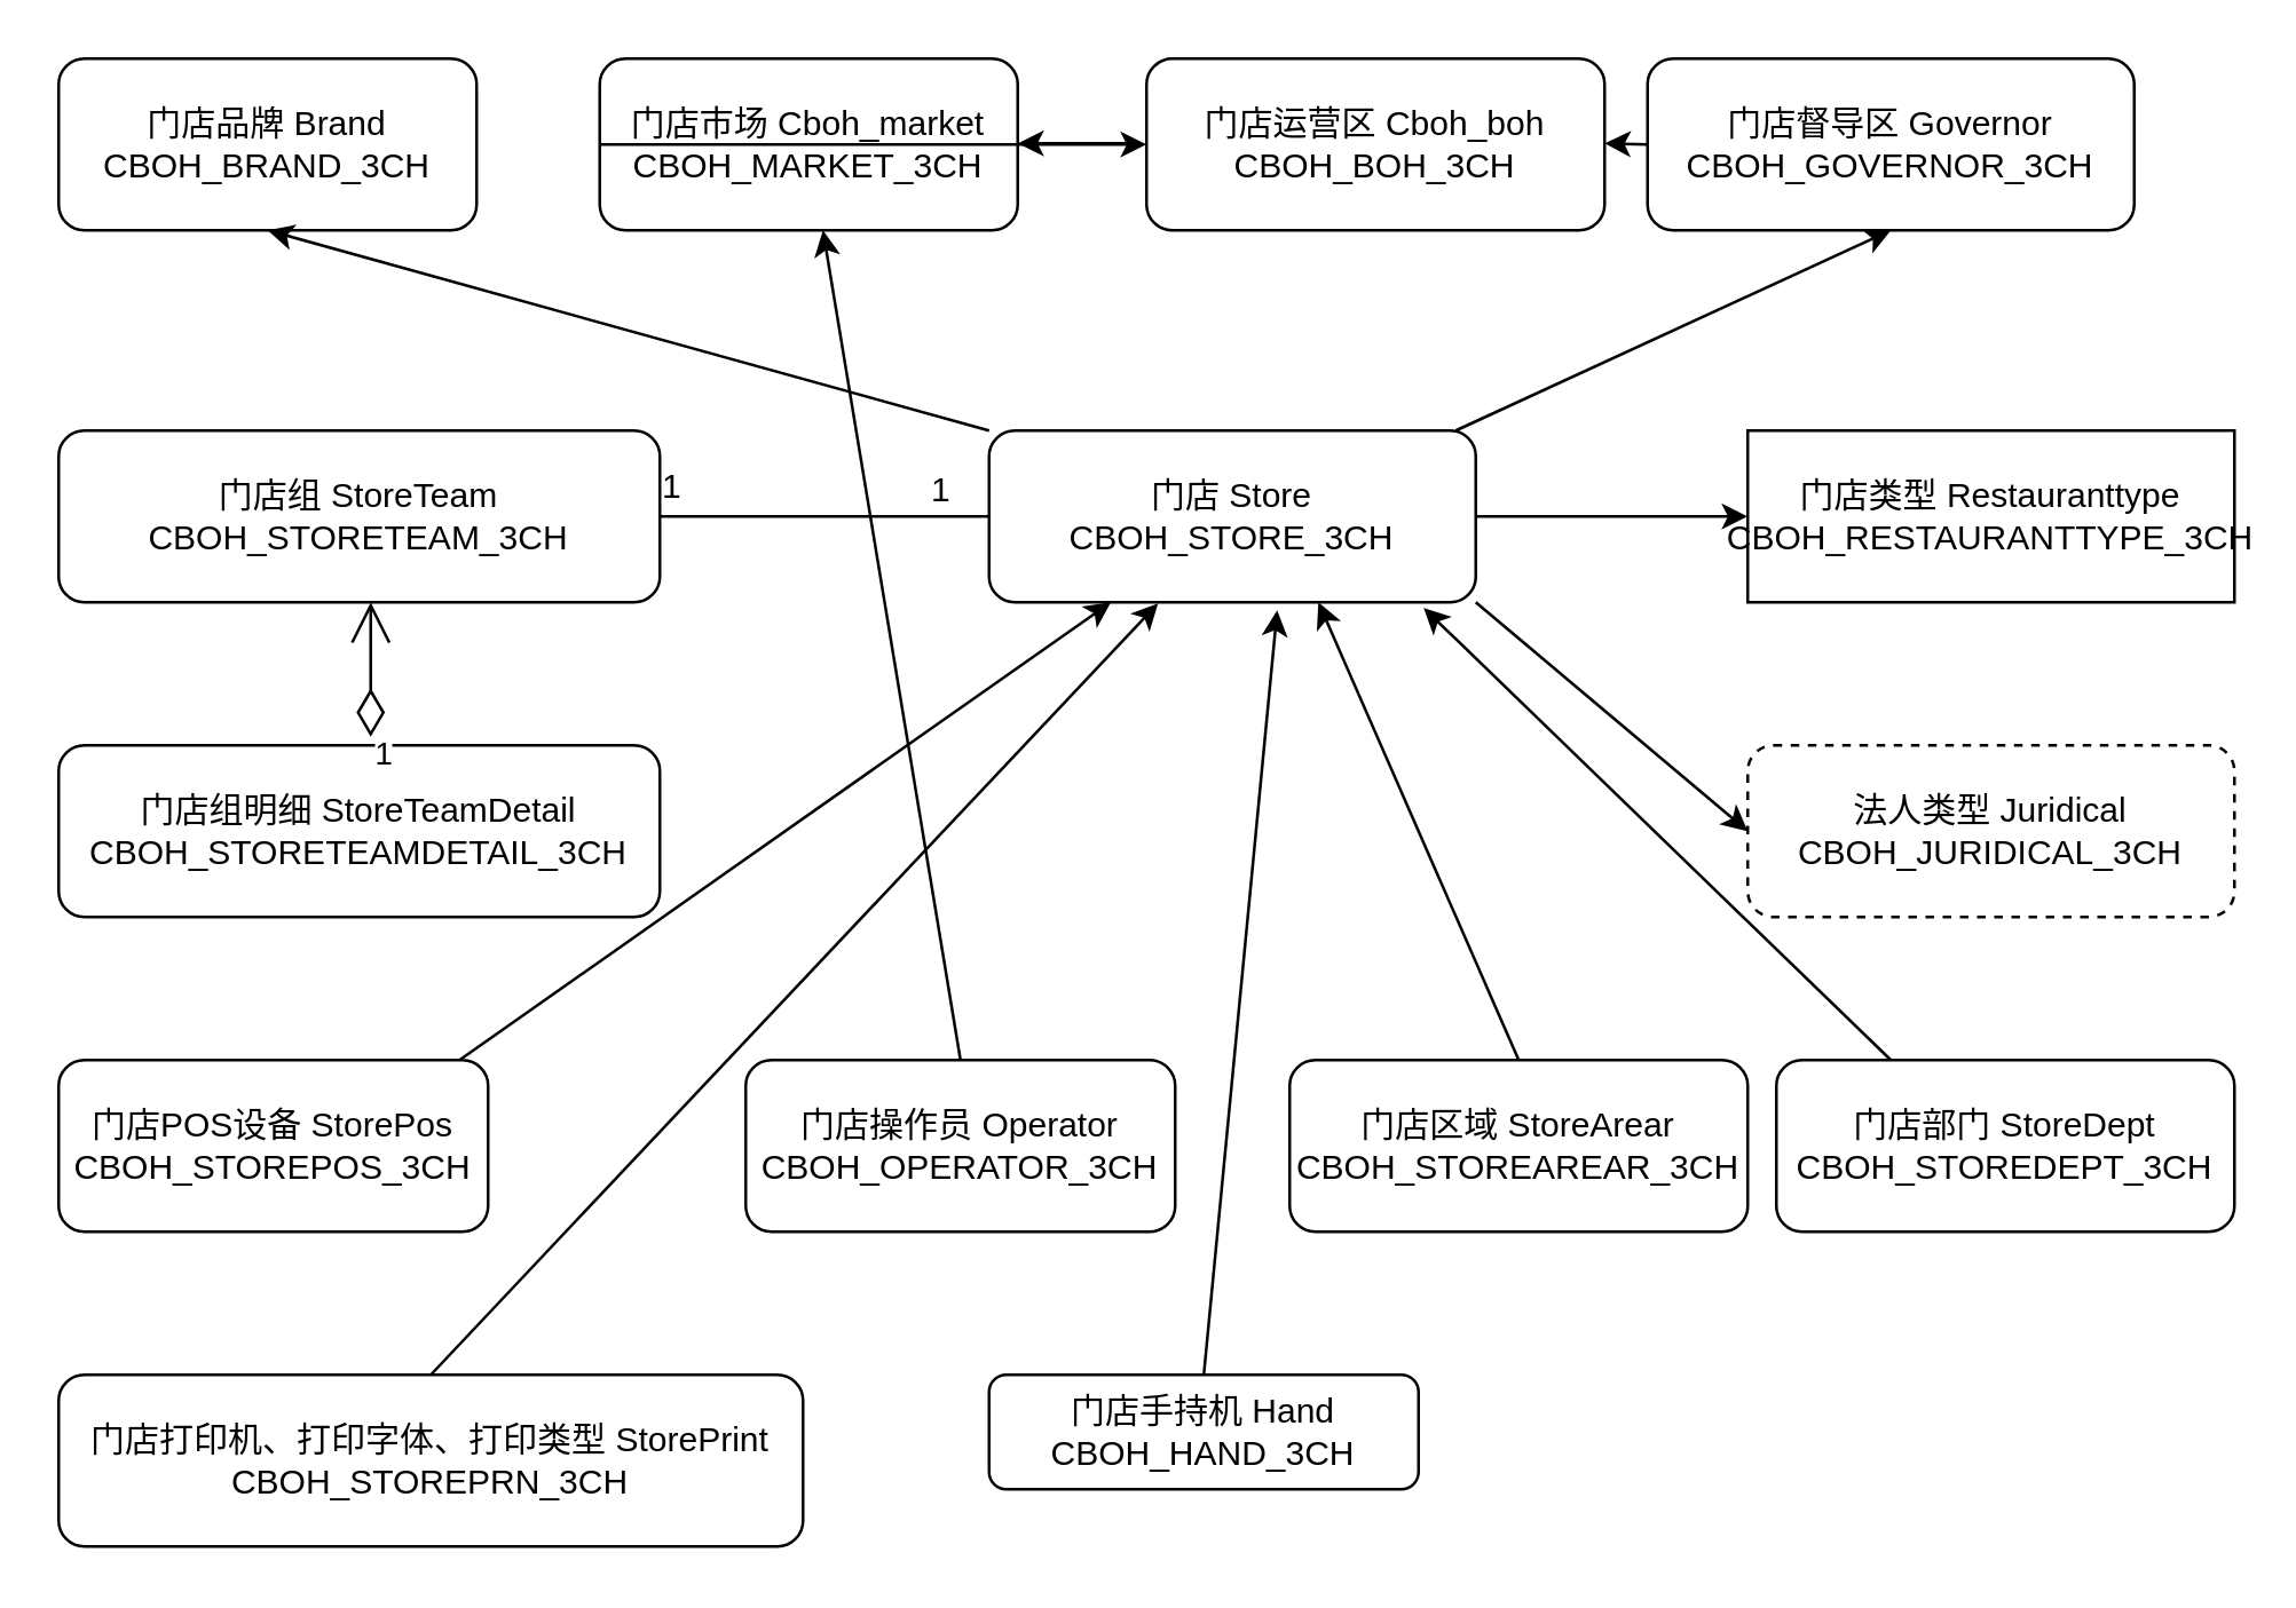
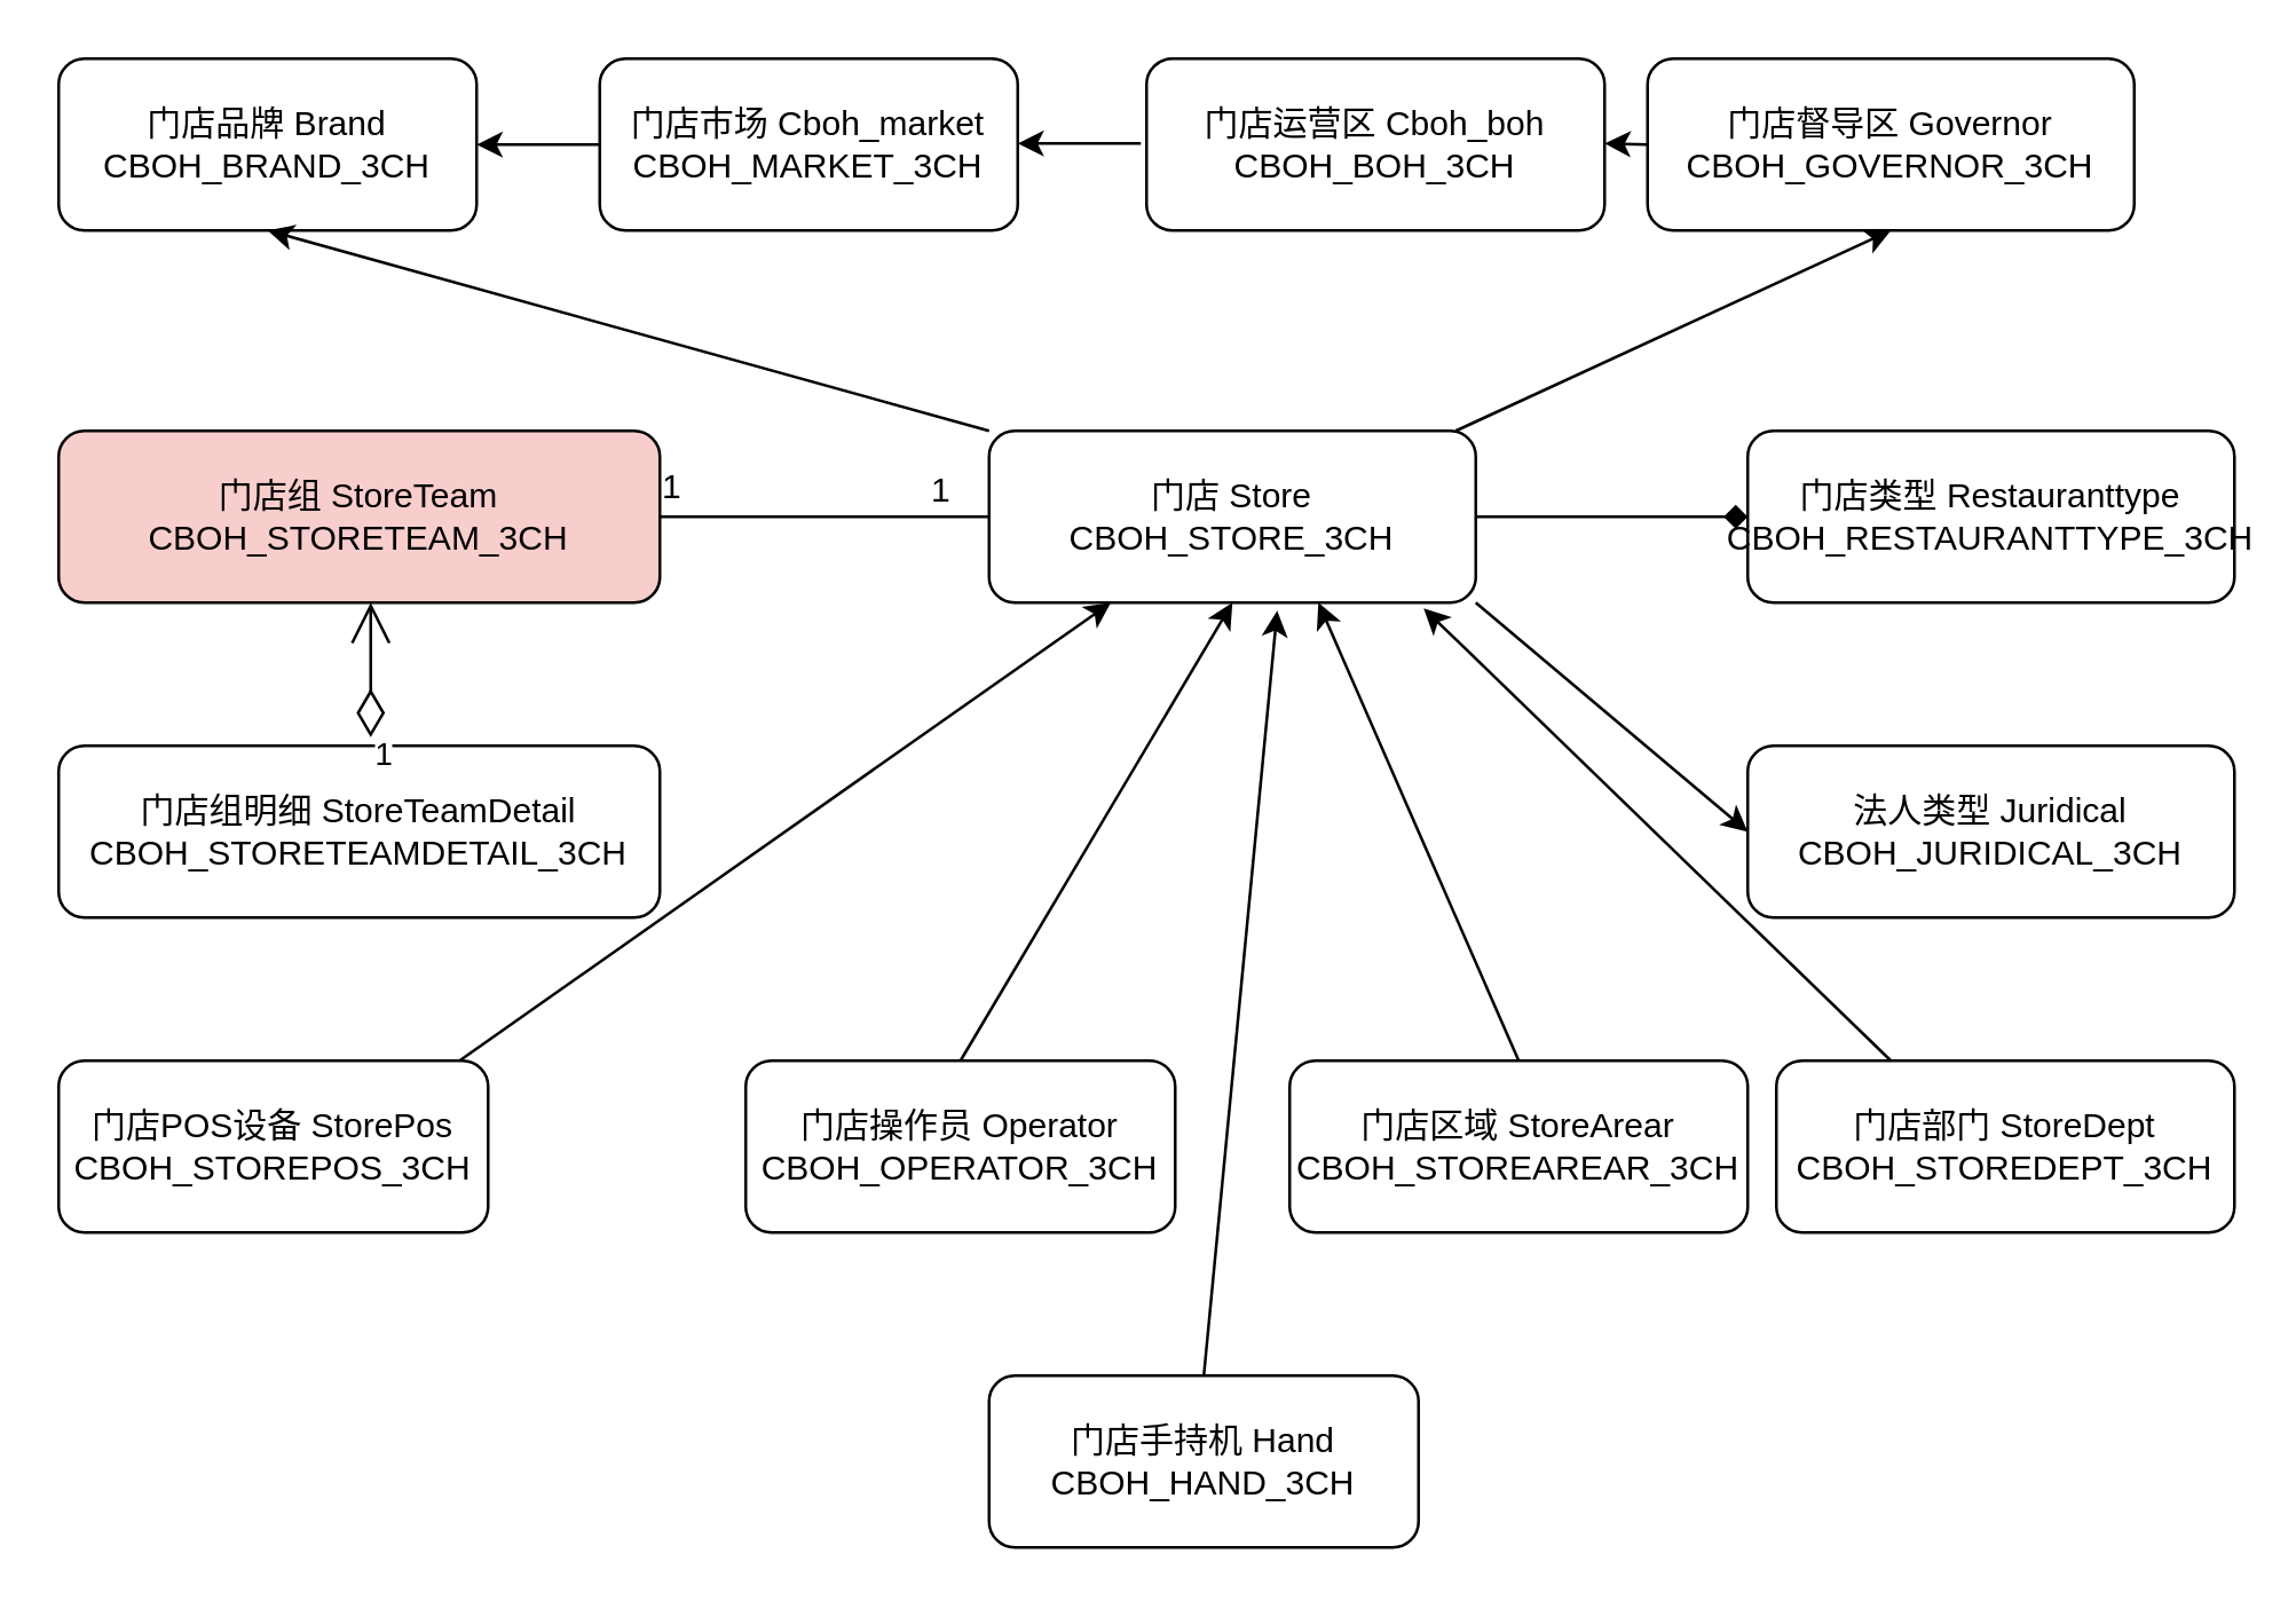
  <mxCell id="0" />
  <mxCell id="1" parent="0" />
  <mxCell id="2" value="门店市场 Cboh_market&lt;br&gt;CBOH_MARKET_3CH" style="rounded=1;whiteSpace=wrap;html=1;" vertex="1" parent="1"><mxGeometry x="209" y="20" width="146" height="60" as="geometry" /></mxCell>
  <mxCell id="3" value="门店品牌 Brand&lt;br&gt;CBOH_BRAND_3CH" style="rounded=1;whiteSpace=wrap;html=1;" vertex="1" parent="1"><mxGeometry x="20" y="20" width="146" height="60" as="geometry" /></mxCell>
  <mxCell id="4" value="门店运营区 Cboh_boh&lt;br&gt;CBOH_BOH_3CH" style="rounded=1;whiteSpace=wrap;html=1;" vertex="1" parent="1"><mxGeometry x="400" y="20" width="160" height="60" as="geometry" /></mxCell>
  <mxCell id="5" value="门店组明细 StoreTeamDetail&lt;br&gt;CBOH_STORETEAMDETAIL_3CH" style="rounded=1;whiteSpace=wrap;html=1;" vertex="1" parent="1"><mxGeometry x="20" y="260" width="210" height="60" as="geometry" /></mxCell>
  <mxCell id="6" value="门店 Store&lt;br&gt;CBOH_STORE_3CH" style="rounded=1;whiteSpace=wrap;html=1;" vertex="1" parent="1"><mxGeometry x="345" y="150" width="170" height="60" as="geometry" /></mxCell>
  <mxCell id="7" value="门店督导区 Governor&lt;br&gt;CBOH_GOVERNOR_3CH" style="rounded=1;whiteSpace=wrap;html=1;" vertex="1" parent="1"><mxGeometry x="575" y="20" width="170" height="60" as="geometry" /></mxCell>
  <mxCell id="8" value="1" style="endArrow=open;html=1;endSize=12;startArrow=diamondThin;startSize=14;startFill=0;edgeStyle=orthogonalEdgeStyle;align=left;verticalAlign=bottom;" edge="1" parent="1"><mxGeometry x="0.072" y="40" relative="1" as="geometry"><mxPoint x="129" y="257" as="sourcePoint" /><mxPoint x="129" y="210" as="targetPoint" /><Array as="points" /><mxPoint x="40" y="40" as="offset" /></mxGeometry></mxCell>
- <mxCell id="9" value="门店组 StoreTeam&lt;br&gt;CBOH_STORETEAM_3CH" style="rounded=1;whiteSpace=wrap;html=1;" vertex="1" parent="1"><mxGeometry x="20" y="150" width="210" height="60" as="geometry" /></mxCell>
+ <mxCell id="9" value="门店组 StoreTeam&lt;br&gt;CBOH_STORETEAM_3CH" style="rounded=1;whiteSpace=wrap;html=1;fillColor=#f8cecc;" vertex="1" parent="1"><mxGeometry x="20" y="150" width="210" height="60" as="geometry" /></mxCell>
  <mxCell id="10" value="" style="endArrow=none;html=1;exitX=1;exitY=0.5;exitDx=0;exitDy=0;entryX=0;entryY=0.5;entryDx=0;entryDy=0;" edge="1" parent="1" source="9" target="6"><mxGeometry width="50" height="50" relative="1" as="geometry"><mxPoint x="390" y="220" as="sourcePoint" /><mxPoint x="440" y="170" as="targetPoint" /></mxGeometry></mxCell>
  <mxCell id="11" value="1" style="text;html=1;align=center;verticalAlign=middle;resizable=0;points=[];labelBackgroundColor=#ffffff;" vertex="1" connectable="0" parent="10"><mxGeometry x="0.565" y="-2" relative="1" as="geometry"><mxPoint x="7.6" y="-12" as="offset" /></mxGeometry></mxCell>
  <mxCell id="12" value="1" style="text;html=1;align=center;verticalAlign=middle;resizable=0;points=[];autosize=1;" vertex="1" parent="1"><mxGeometry x="224" y="160" width="20" height="20" as="geometry" /></mxCell>
  <mxCell id="13" value="门店POS设备 StorePos&lt;br&gt;CBOH_STOREPOS_3CH" style="rounded=1;whiteSpace=wrap;html=1;" vertex="1" parent="1"><mxGeometry x="20" y="370" width="150" height="60" as="geometry" /></mxCell>
  <mxCell id="14" value="门店操作员 Operator&lt;br&gt;CBOH_OPERATOR_3CH" style="rounded=1;whiteSpace=wrap;html=1;" vertex="1" parent="1"><mxGeometry x="260" y="370" width="150" height="60" as="geometry" /></mxCell>
  <mxCell id="15" value="门店部门 StoreDept&lt;br&gt;CBOH_STOREDEPT_3CH" style="rounded=1;whiteSpace=wrap;html=1;" vertex="1" parent="1"><mxGeometry x="620" y="370" width="160" height="60" as="geometry" /></mxCell>
- <mxCell id="16" value="门店类型 Restauranttype&lt;br&gt;CBOH_RESTAURANTTYPE_3CH" style="whiteSpace=wrap;html=1;rounded=0;" vertex="1" parent="1"><mxGeometry x="610" y="150" width="170" height="60" as="geometry" /></mxCell>
- <mxCell id="17" value="法人类型 Juridical&lt;br&gt;CBOH_JURIDICAL_3CH" style="rounded=1;whiteSpace=wrap;html=1;dashed=1;" vertex="1" parent="1"><mxGeometry x="610" y="260" width="170" height="60" as="geometry" /></mxCell>
- <mxCell id="18" value="" style="endArrow=classic;html=1;exitX=0;exitY=0.5;exitDx=0;exitDy=0;" edge="1" parent="1" source="2" target="4"><mxGeometry width="50" height="50" relative="1" as="geometry"><mxPoint x="400" y="260" as="sourcePoint" /><mxPoint x="450" y="210" as="targetPoint" /></mxGeometry></mxCell>
+ <mxCell id="16" value="门店类型 Restauranttype&lt;br&gt;CBOH_RESTAURANTTYPE_3CH" style="rounded=1;whiteSpace=wrap;html=1;" vertex="1" parent="1"><mxGeometry x="610" y="150" width="170" height="60" as="geometry" /></mxCell>
+ <mxCell id="17" value="法人类型 Juridical&lt;br&gt;CBOH_JURIDICAL_3CH" style="rounded=1;whiteSpace=wrap;html=1;" vertex="1" parent="1"><mxGeometry x="610" y="260" width="170" height="60" as="geometry" /></mxCell>
+ <mxCell id="18" value="" style="endArrow=classic;html=1;entryX=1;entryY=0.5;entryDx=0;entryDy=0;exitX=0;exitY=0.5;exitDx=0;exitDy=0;" edge="1" parent="1" source="2" target="3"><mxGeometry width="50" height="50" relative="1" as="geometry"><mxPoint x="400" y="260" as="sourcePoint" /><mxPoint x="450" y="210" as="targetPoint" /></mxGeometry></mxCell>
  <mxCell id="19" value="" style="endArrow=classic;html=1;entryX=1;entryY=0.5;entryDx=0;entryDy=0;exitX=0;exitY=0.5;exitDx=0;exitDy=0;" edge="1" parent="1"><mxGeometry width="50" height="50" relative="1" as="geometry"><mxPoint x="398" y="49.6" as="sourcePoint" /><mxPoint x="355" y="49.6" as="targetPoint" /></mxGeometry></mxCell>
  <mxCell id="20" value="" style="endArrow=classic;html=1;entryX=1;entryY=0.5;entryDx=0;entryDy=0;exitX=0;exitY=0.5;exitDx=0;exitDy=0;" edge="1" parent="1" source="7"><mxGeometry width="50" height="50" relative="1" as="geometry"><mxPoint x="603" y="49.6" as="sourcePoint" /><mxPoint x="560" y="49.6" as="targetPoint" /></mxGeometry></mxCell>
  <mxCell id="21" value="" style="endArrow=classic;html=1;entryX=0.5;entryY=1;entryDx=0;entryDy=0;" edge="1" parent="1" target="7"><mxGeometry width="50" height="50" relative="1" as="geometry"><mxPoint x="508" y="150" as="sourcePoint" /><mxPoint x="558" y="100" as="targetPoint" /></mxGeometry></mxCell>
  <mxCell id="22" value="" style="endArrow=classic;html=1;entryX=0.5;entryY=1;entryDx=0;entryDy=0;exitX=0;exitY=0;exitDx=0;exitDy=0;" edge="1" parent="1" source="6" target="3"><mxGeometry width="50" height="50" relative="1" as="geometry"><mxPoint x="518" y="160" as="sourcePoint" /><mxPoint x="705" y="90" as="targetPoint" /></mxGeometry></mxCell>
- <mxCell id="23" value="" style="endArrow=classic;html=1;entryX=0;entryY=0.5;entryDx=0;entryDy=0;exitX=1;exitY=0.5;exitDx=0;exitDy=0;" edge="1" parent="1" source="6" target="16"><mxGeometry width="50" height="50" relative="1" as="geometry"><mxPoint x="400" y="260" as="sourcePoint" /><mxPoint x="450" y="210" as="targetPoint" /></mxGeometry></mxCell>
+ <mxCell id="23" value="" style="endArrow=diamond;html=1;entryX=0;entryY=0.5;entryDx=0;entryDy=0;exitX=1;exitY=0.5;exitDx=0;exitDy=0;" edge="1" parent="1" source="6" target="16"><mxGeometry width="50" height="50" relative="1" as="geometry"><mxPoint x="400" y="260" as="sourcePoint" /><mxPoint x="450" y="210" as="targetPoint" /></mxGeometry></mxCell>
  <mxCell id="24" value="" style="endArrow=classic;html=1;entryX=0;entryY=0.5;entryDx=0;entryDy=0;exitX=1;exitY=1;exitDx=0;exitDy=0;" edge="1" parent="1" source="6" target="17"><mxGeometry width="50" height="50" relative="1" as="geometry"><mxPoint x="520" y="190" as="sourcePoint" /><mxPoint x="615.58" y="164.78" as="targetPoint" /></mxGeometry></mxCell>
  <mxCell id="25" value="" style="endArrow=classic;html=1;entryX=0.893;entryY=1.033;entryDx=0;entryDy=0;entryPerimeter=0;exitX=0.25;exitY=0;exitDx=0;exitDy=0;" edge="1" parent="1" source="15" target="6"><mxGeometry width="50" height="50" relative="1" as="geometry"><mxPoint x="630" y="380" as="sourcePoint" /><mxPoint x="480" y="220" as="targetPoint" /></mxGeometry></mxCell>
- <mxCell id="26" value="" style="endArrow=classic;html=1;exitX=0.5;exitY=0;exitDx=0;exitDy=0;" edge="1" parent="1" source="14" target="2"><mxGeometry width="50" height="50" relative="1" as="geometry"><mxPoint x="530.07" y="349.58" as="sourcePoint" /><mxPoint x="482.5" y="220" as="targetPoint" /></mxGeometry></mxCell>
+ <mxCell id="26" value="" style="endArrow=classic;html=1;exitX=0.5;exitY=0;exitDx=0;exitDy=0;entryX=0.5;entryY=1;entryDx=0;entryDy=0;" edge="1" parent="1" source="14" target="6"><mxGeometry width="50" height="50" relative="1" as="geometry"><mxPoint x="530.07" y="349.58" as="sourcePoint" /><mxPoint x="482.5" y="220" as="targetPoint" /></mxGeometry></mxCell>
  <mxCell id="27" value="" style="endArrow=classic;html=1;entryX=0.25;entryY=1;entryDx=0;entryDy=0;" edge="1" parent="1" target="6"><mxGeometry width="50" height="50" relative="1" as="geometry"><mxPoint x="160" y="370" as="sourcePoint" /><mxPoint x="450" y="260" as="targetPoint" /></mxGeometry></mxCell>
  <mxCell id="28" value="门店区域 StoreArear&lt;br&gt;CBOH_STOREAREAR_3CH" style="rounded=1;whiteSpace=wrap;html=1;" vertex="1" parent="1"><mxGeometry x="450" y="370" width="160" height="60" as="geometry" /></mxCell>
  <mxCell id="29" value="" style="endArrow=classic;html=1;exitX=0.5;exitY=0;exitDx=0;exitDy=0;" edge="1" parent="1" source="28"><mxGeometry width="50" height="50" relative="1" as="geometry"><mxPoint x="400" y="340" as="sourcePoint" /><mxPoint x="460" y="210" as="targetPoint" /></mxGeometry></mxCell>
- <mxCell id="30" value="门店打印机、打印字体、打印类型 StorePrint&lt;br&gt;CBOH_STOREPRN_3CH" style="rounded=1;whiteSpace=wrap;html=1;" vertex="1" parent="1"><mxGeometry x="20" y="480" width="260" height="60" as="geometry" /></mxCell>
- <mxCell id="31" value="" style="endArrow=classic;html=1;entryX=0.347;entryY=1.007;entryDx=0;entryDy=0;entryPerimeter=0;exitX=0.5;exitY=0;exitDx=0;exitDy=0;" edge="1" parent="1" source="30" target="6"><mxGeometry width="50" height="50" relative="1" as="geometry"><mxPoint x="400" y="350" as="sourcePoint" /><mxPoint x="450" y="300" as="targetPoint" /></mxGeometry></mxCell>
- <mxCell id="32" value="门店手持机 Hand&lt;br&gt;CBOH_HAND_3CH" style="rounded=1;whiteSpace=wrap;html=1;" vertex="1" parent="1"><mxGeometry x="345" y="480" width="150" height="40" as="geometry" /></mxCell>
+ <mxCell id="32" value="门店手持机 Hand&lt;br&gt;CBOH_HAND_3CH" style="rounded=1;whiteSpace=wrap;html=1;" vertex="1" parent="1"><mxGeometry x="345" y="480" width="150" height="60" as="geometry" /></mxCell>
  <mxCell id="33" value="" style="endArrow=classic;html=1;entryX=0.592;entryY=1.047;entryDx=0;entryDy=0;entryPerimeter=0;exitX=0.5;exitY=0;exitDx=0;exitDy=0;" edge="1" parent="1" source="32" target="6"><mxGeometry width="50" height="50" relative="1" as="geometry"><mxPoint x="400" y="410" as="sourcePoint" /><mxPoint x="450" y="360" as="targetPoint" /></mxGeometry></mxCell>
